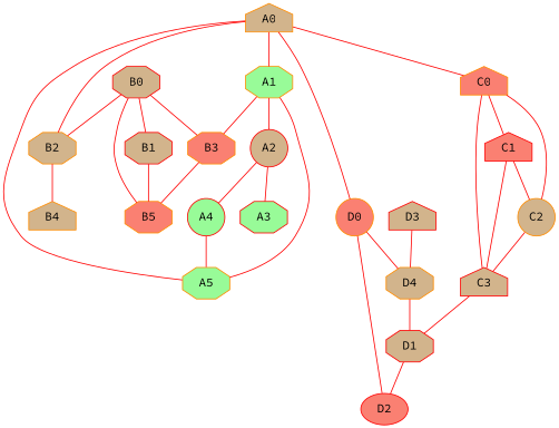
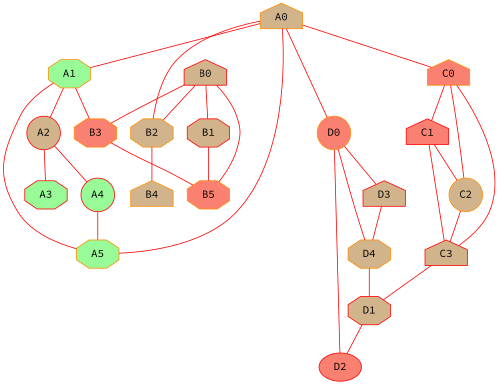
  strict graph {
    fontname="Source Code Pro"
    splines=true
    node [color=darkorange fillcolor=tan fontname="Source Code Pro" shape=octagon style=filled]
    edge [color=red fontname="Source Code Pro"]
    A0 [shape=house]
    A1 [fillcolor=palegreen]
    A5 [fillcolor=palegreen]
    C0 [fillcolor=salmon shape=house]
    D0 [fillcolor=salmon shape=circle]
    B2
    A2 [color=red shape=circle]
    B3 [fillcolor=salmon]
-   B0 [color=red]
+   B0 [color=red shape=house]
    B1 [color=red]
    B5 [fillcolor=salmon]
    C1 [color=red fillcolor=salmon shape=house]
    C2 [shape=circle]
    C3 [color=red shape=house]
    D2 [color=red fillcolor=salmon shape=ellipse]
    D3 [color=red shape=house]
    D4
    A3 [color=red fillcolor=palegreen]
    A4 [color=red fillcolor=palegreen shape=circle]
    B4 [shape=house]
    D1 [color=red]
    A0 -- A1
    A0 -- A5
    A0 -- C0
    A0 -- D0
    A0 -- B2
    A1 -- A5
    A1 -- A2
    A1 -- B3
    C0 -- C1
    C0 -- C2
    C0 -- C3
    D0 -- D2
+   D0 -- D3
    D0 -- D4
    B2 -- B4
    A2 -- A3
    A2 -- A4
    B3 -- B5
    B0 -- B2
    B0 -- B3
    B0 -- B1
    B0 -- B5
    B1 -- B5
    C1 -- C2
    C1 -- C3
    C2 -- C3
    C3 -- D1
    D3 -- D4
    D4 -- D1
    A4 -- A5
    D1 -- D2
  }
